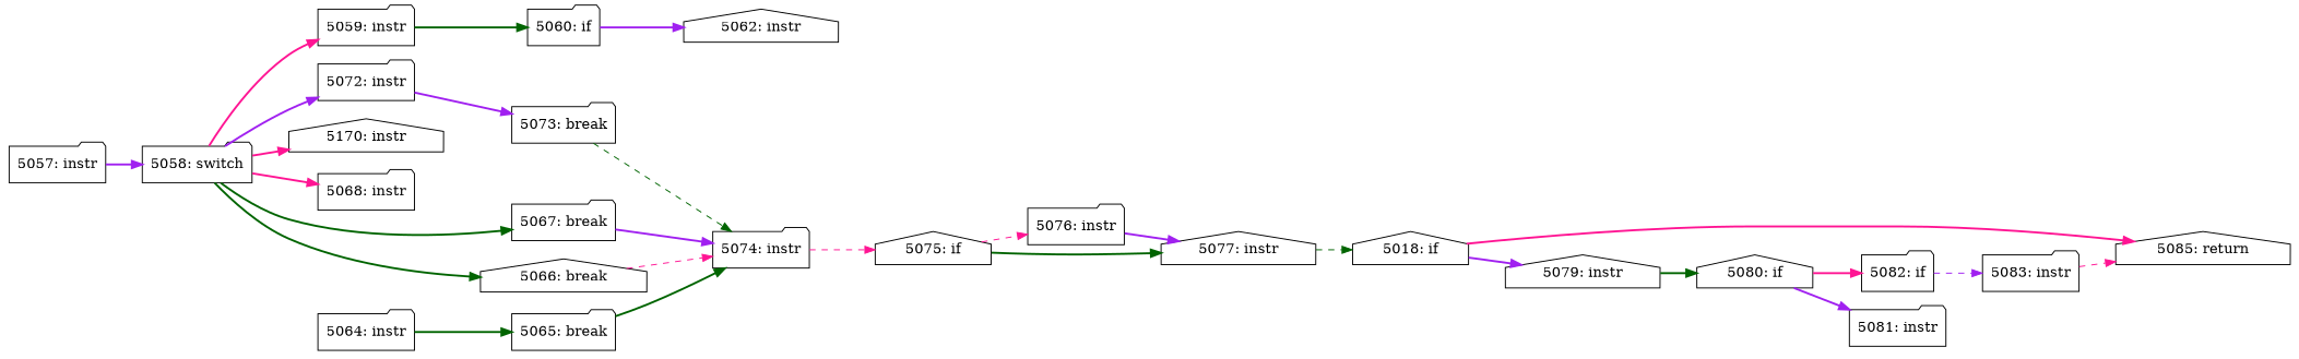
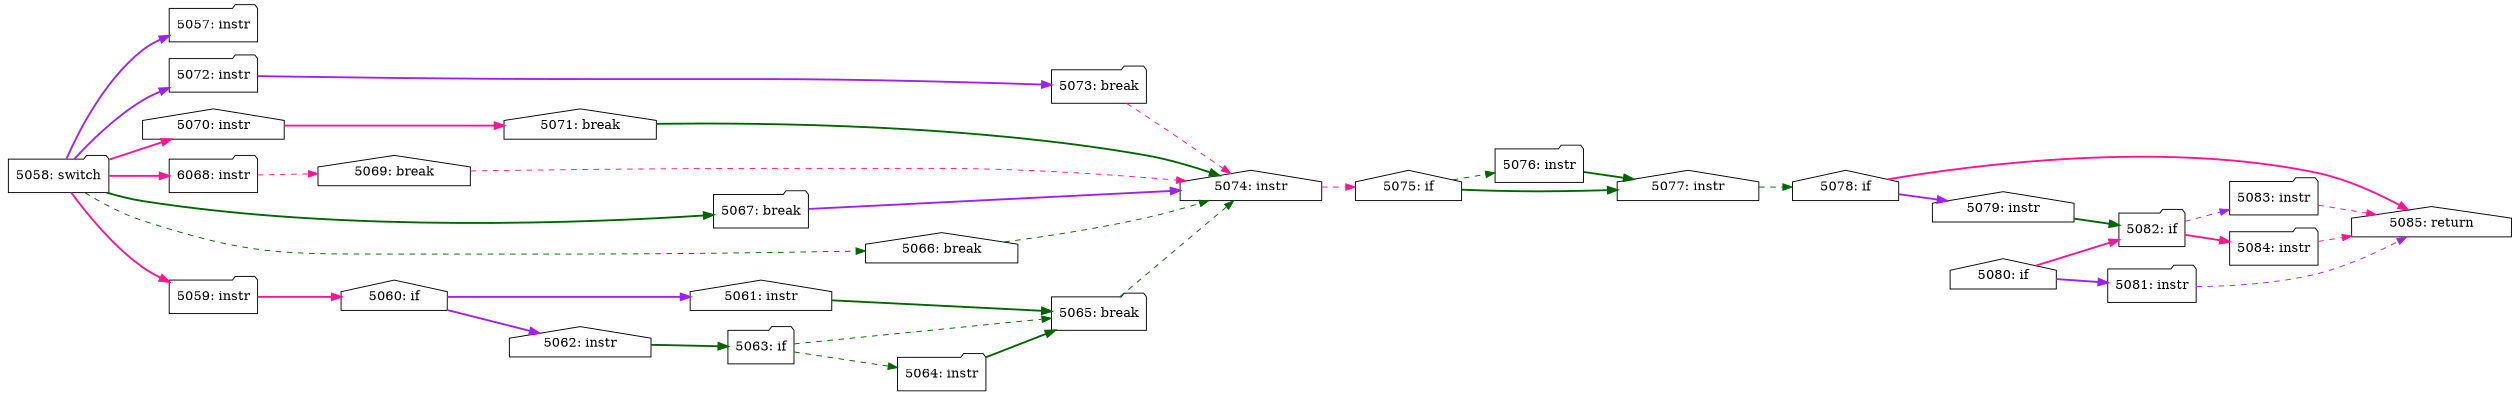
  digraph {
    rankdir=LR
    node [shape=folder]
    edge [color=darkgreen style=bold]
    n1 [label="5057: instr"]
    n2 [label="5058: switch"]
    n3 [label="5072: instr"]
-   n4 [label="5170: instr" shape=house]
-   n5 [label="5068: instr"]
+   n4 [label="5070: instr" shape=house]
+   n5 [label="6068: instr"]
    n6 [label="5067: break"]
    n7 [label="5066: break" shape=house]
    n8 [label="5059: instr"]
    n9 [label="5073: break"]
-   n12 [label="5074: instr"]
-   n13 [label="5060: if"]
+   n10 [label="5071: break" shape=house]
+   n11 [label="5069: break" shape=house]
+   n12 [label="5074: instr" shape=house]
+   n13 [label="5060: if" shape=house]
    n14 [label="5075: if" shape=house]
+   n15 [label="5061: instr" shape=house]
    n16 [label="5062: instr" shape=house]
    n17 [label="5065: break"]
+   n18 [label="5063: if"]
    n19 [label="5064: instr"]
    n20 [label="5076: instr"]
    n21 [label="5077: instr" shape=house]
-   n22 [label="5018: if" shape=house]
+   n22 [label="5078: if" shape=house]
    n23 [label="5085: return" shape=house]
    n24 [label="5079: instr" shape=house]
    n25 [label="5080: if" shape=house]
    n26 [label="5081: instr"]
    n27 [label="5082: if"]
    n28 [label="5083: instr"]
-   n1 -> n2 [color=purple]
+   n29 [label="5084: instr"]
+   n2 -> n1 [color=purple]
    n2 -> n3 [color=purple]
    n2 -> n4 [color=deeppink]
    n2 -> n5 [color=deeppink]
    n2 -> n6
-   n2 -> n7
+   n2 -> n7 [style=dashed]
    n2 -> n8 [color=deeppink]
    n3 -> n9 [color=purple]
+   n4 -> n10 [color=deeppink]
+   n5 -> n11 [color=deeppink style=dashed]
    n6 -> n12 [color=purple]
-   n7 -> n12 [color=deeppink style=dashed]
-   n8 -> n13
-   n9 -> n12 [style=dashed]
+   n7 -> n12 [style=dashed]
+   n8 -> n13 [color=deeppink]
+   n9 -> n12 [color=deeppink style=dashed]
+   n10 -> n12
+   n11 -> n12 [color=deeppink style=dashed]
    n12 -> n14 [color=deeppink style=dashed]
+   n13 -> n15 [color=purple]
    n13 -> n16 [color=purple]
-   n14 -> n20 [color=deeppink style=dashed]
+   n14 -> n20 [style=dashed]
    n14 -> n21
-   n17 -> n12
+   n15 -> n17
+   n16 -> n18
+   n17 -> n12 [style=dashed]
+   n18 -> n17 [style=dashed]
+   n18 -> n19 [style=dashed]
    n19 -> n17
-   n20 -> n21 [color=purple]
+   n20 -> n21
    n21 -> n22 [style=dashed]
    n22 -> n23 [color=deeppink]
    n22 -> n24 [color=purple]
-   n24 -> n25
+   n24 -> n27
    n25 -> n26 [color=purple]
    n25 -> n27 [color=deeppink]
+   n26 -> n23 [color=purple style=dashed]
    n27 -> n28 [color=purple style=dashed]
+   n27 -> n29 [color=deeppink]
    n28 -> n23 [color=deeppink style=dashed]
+   n29 -> n23 [color=deeppink style=dashed]
  }
